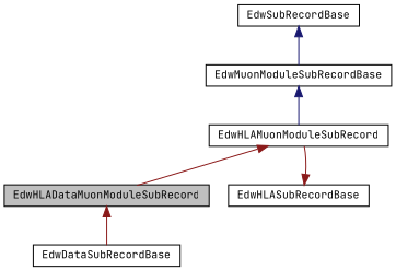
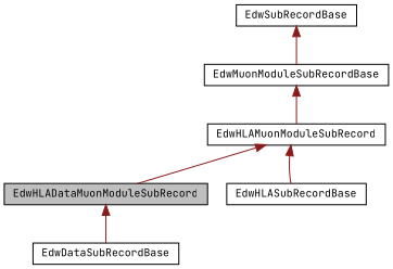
  digraph {
    fontname="JetBrains Mono"
    node [color=black fillcolor=white fontname="JetBrains Mono" fontsize=10 shape=record style=filled]
    edge [color=firebrick4 dir=back fontname="JetBrains Mono" fontsize=10 labelfontname=FreeSans labelfontsize=10 style=solid]
    n1 [fillcolor=grey75 fontcolor=black height=0.2 label=EdwHLADataMuonModuleSubRecord width=0.4]
    n2 [height=0.2 label=EdwDataSubRecordBase width=0.4]
    n3 [height=0.2 label=EdwHLAMuonModuleSubRecord width=0.4]
    n4 [height=0.2 label=EdwMuonModuleSubRecordBase width=0.4]
    n5 [height=0.2 label=EdwSubRecordBase width=0.4]
    n6 [height=0.2 label=EdwHLASubRecordBase width=0.4]
    n1 -> n2
    n3 -> n1
-   n4 -> n3 [color=midnightblue]
-   n5 -> n4 [color=midnightblue]
-   n6 -> n3
+   n4 -> n3
+   n5 -> n4
+   n3 -> n6
  }
